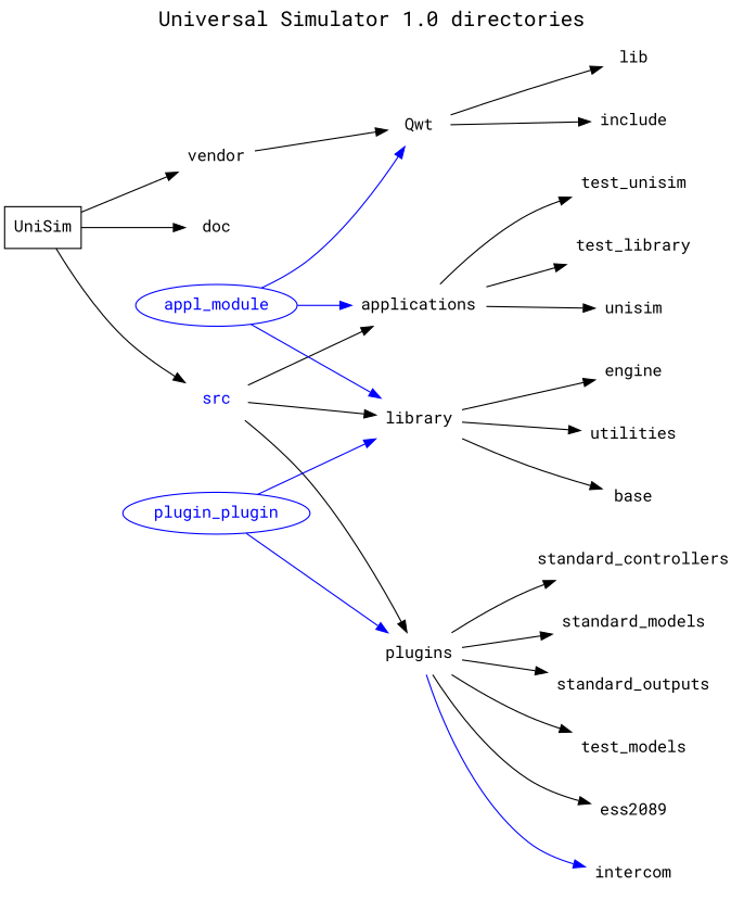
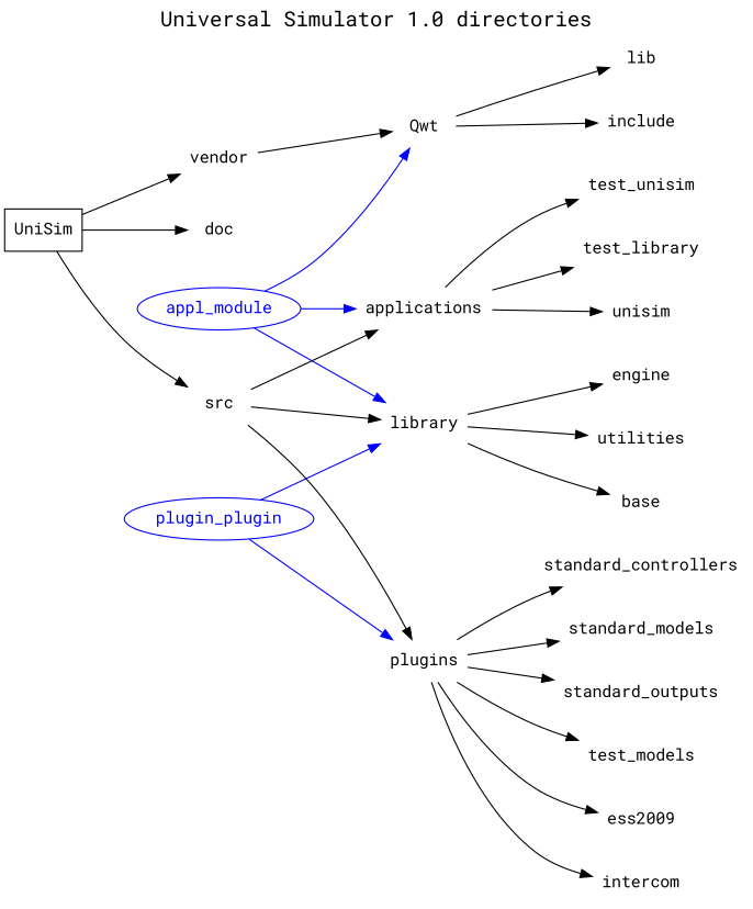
  digraph {
    fontname="Roboto Mono"
    fontsize=18
    label="Universal Simulator 1.0 directories"
    labelloc=t
    rankdir=LR
    node [color=white fontname="Roboto Mono" shape=box]
    edge [fontname="Roboto Mono"]
    n1 [color=black label=UniSim]
-   src [fontcolor=blue]
+   src
    doc
    vendor
    applications
    library
    plugins
    Qwt
    unisim
    test_unisim
    test_library
    base
    engine
    utilities
-   ess2009 [label=ess2089]
+   ess2009
    intercom
    standard_controllers
    standard_models
    standard_outputs
    test_models
    lib
    include
    appl_module [color=blue fontcolor=blue shape=ellipse]
    n24 [color=blue fontcolor=blue label=plugin_plugin shape=ellipse]
    n1 -> src
    n1 -> doc
    n1 -> vendor
    src -> applications
    src -> library
    src -> plugins
    vendor -> Qwt
    applications -> unisim
    applications -> test_unisim
    applications -> test_library
    library -> base
    library -> engine
    library -> utilities
    plugins -> ess2009
-   plugins -> intercom [color=blue]
+   plugins -> intercom
    plugins -> standard_controllers
    plugins -> standard_models
    plugins -> standard_outputs
    plugins -> test_models
    Qwt -> lib
    Qwt -> include
    appl_module -> applications [color=blue]
    appl_module -> library [color=blue]
    appl_module -> Qwt [color=blue]
    n24 -> library [color=blue]
    n24 -> plugins [color=blue]
  }
